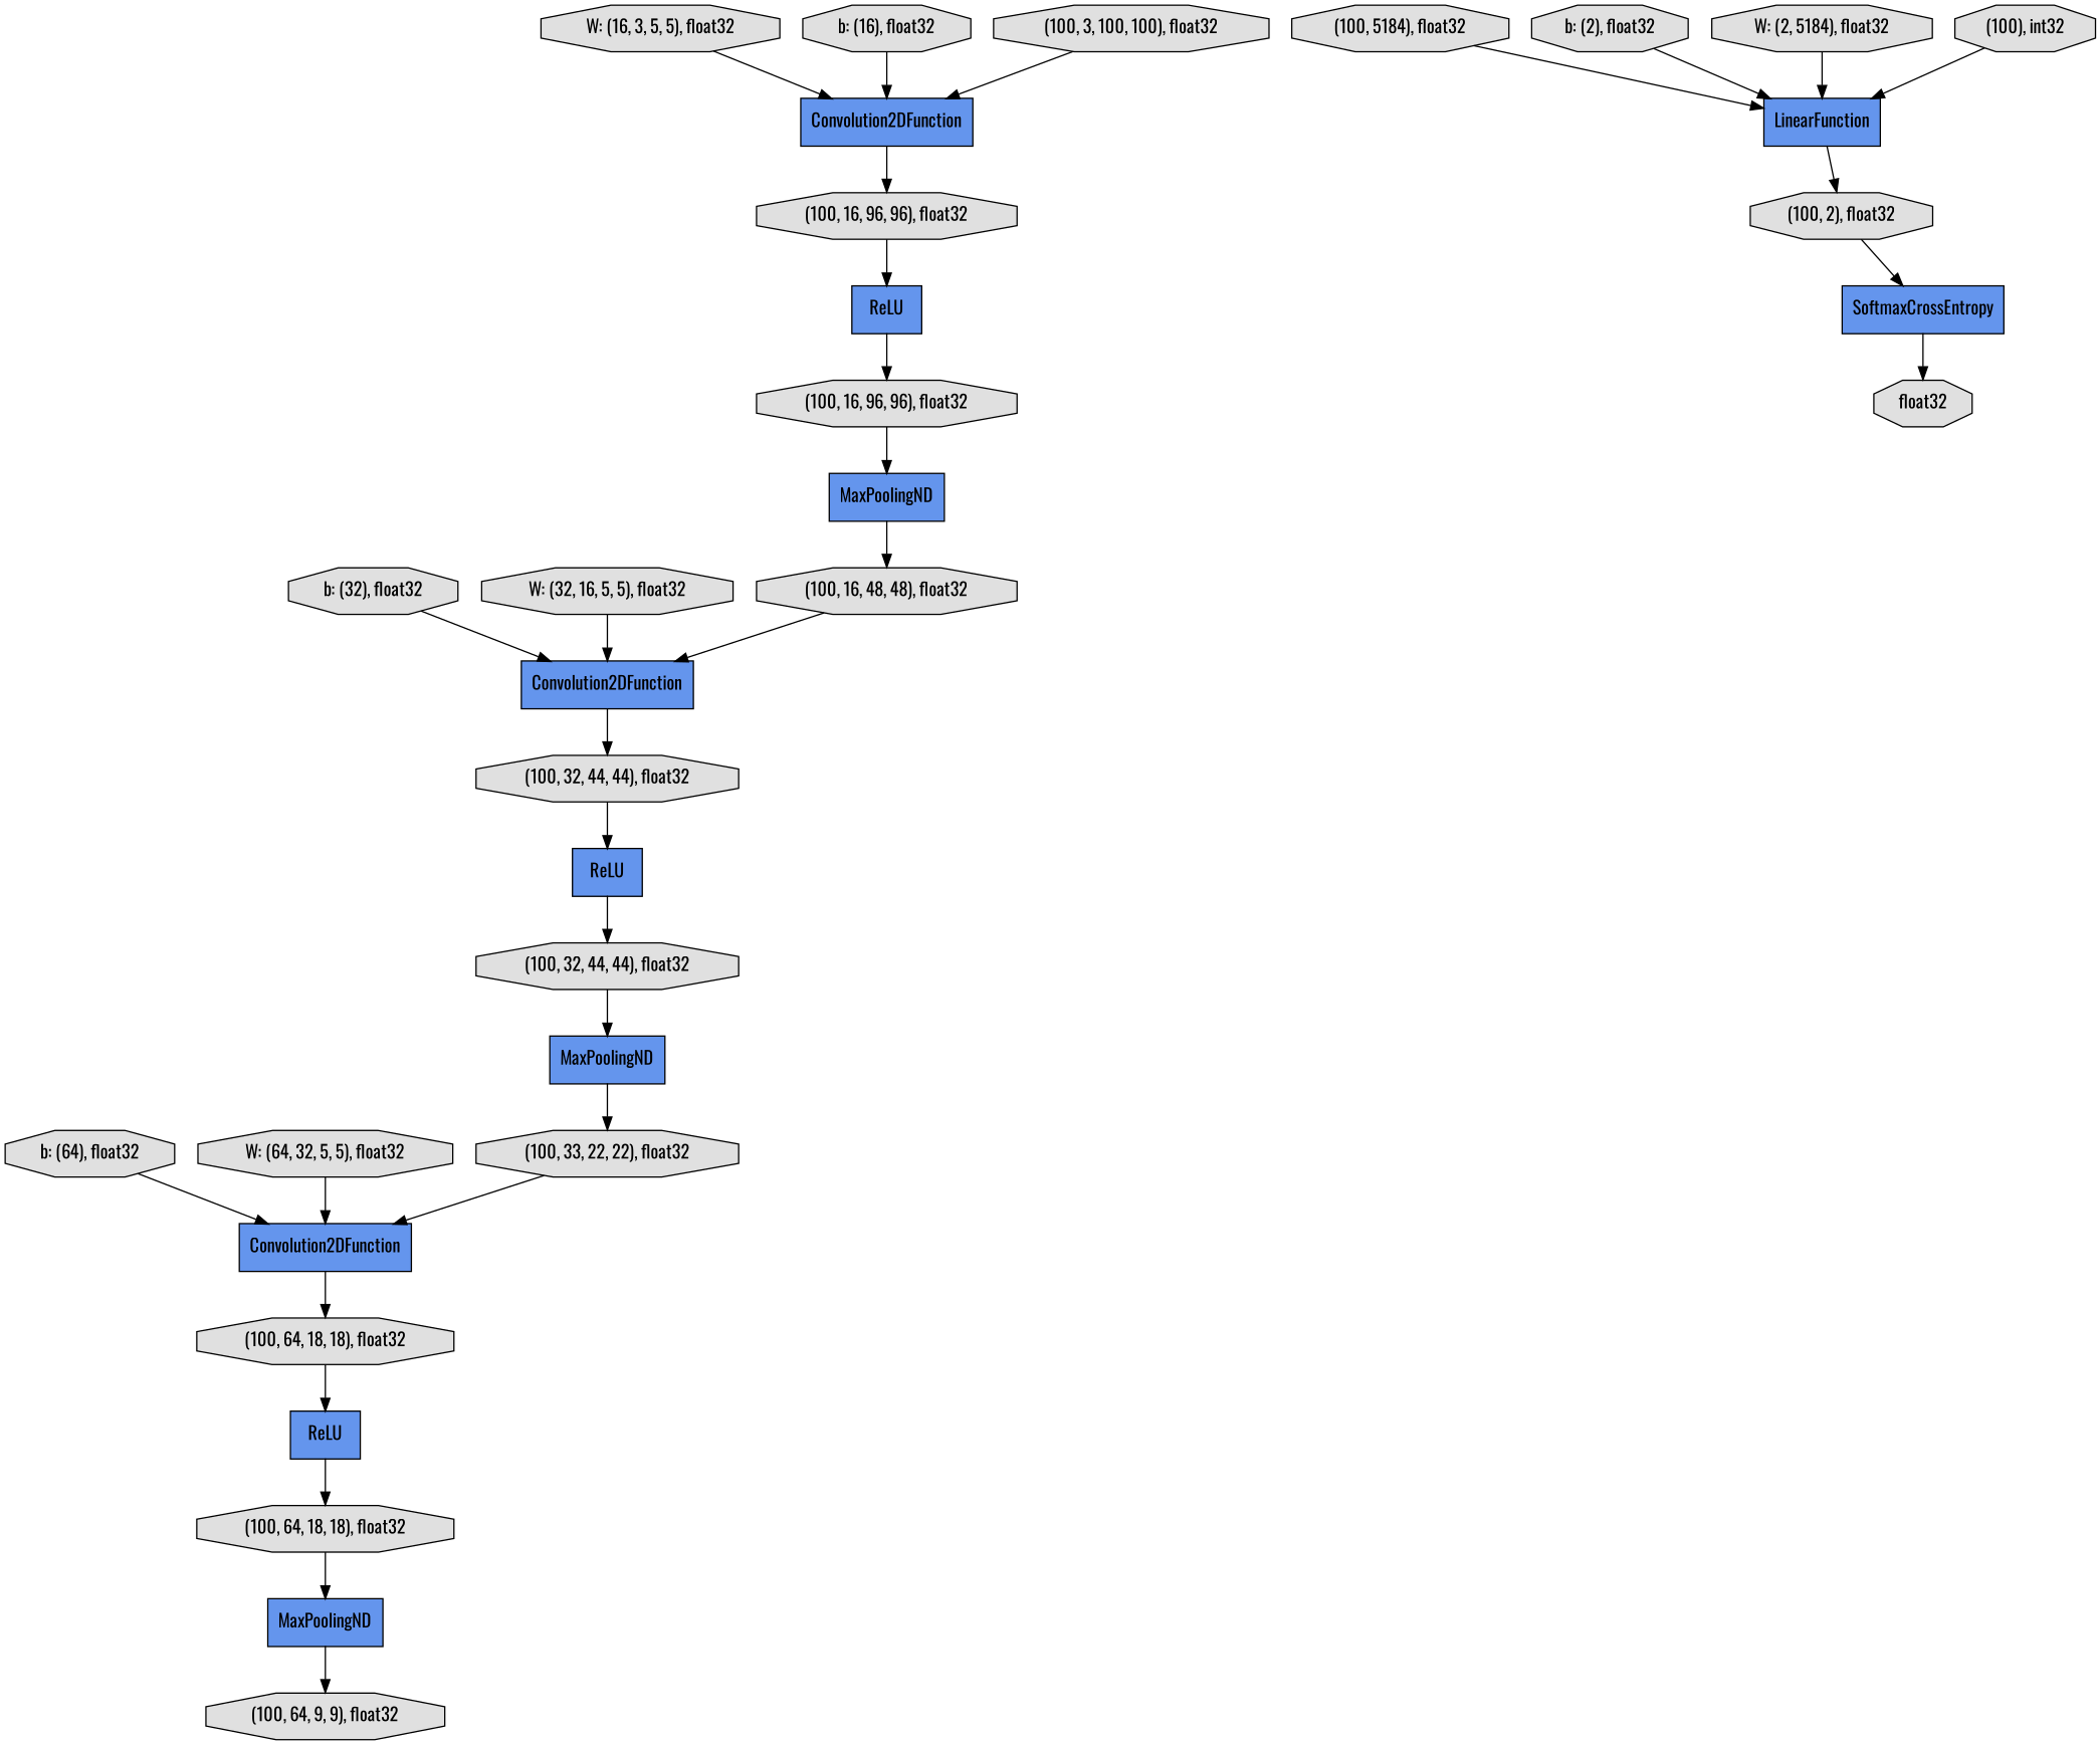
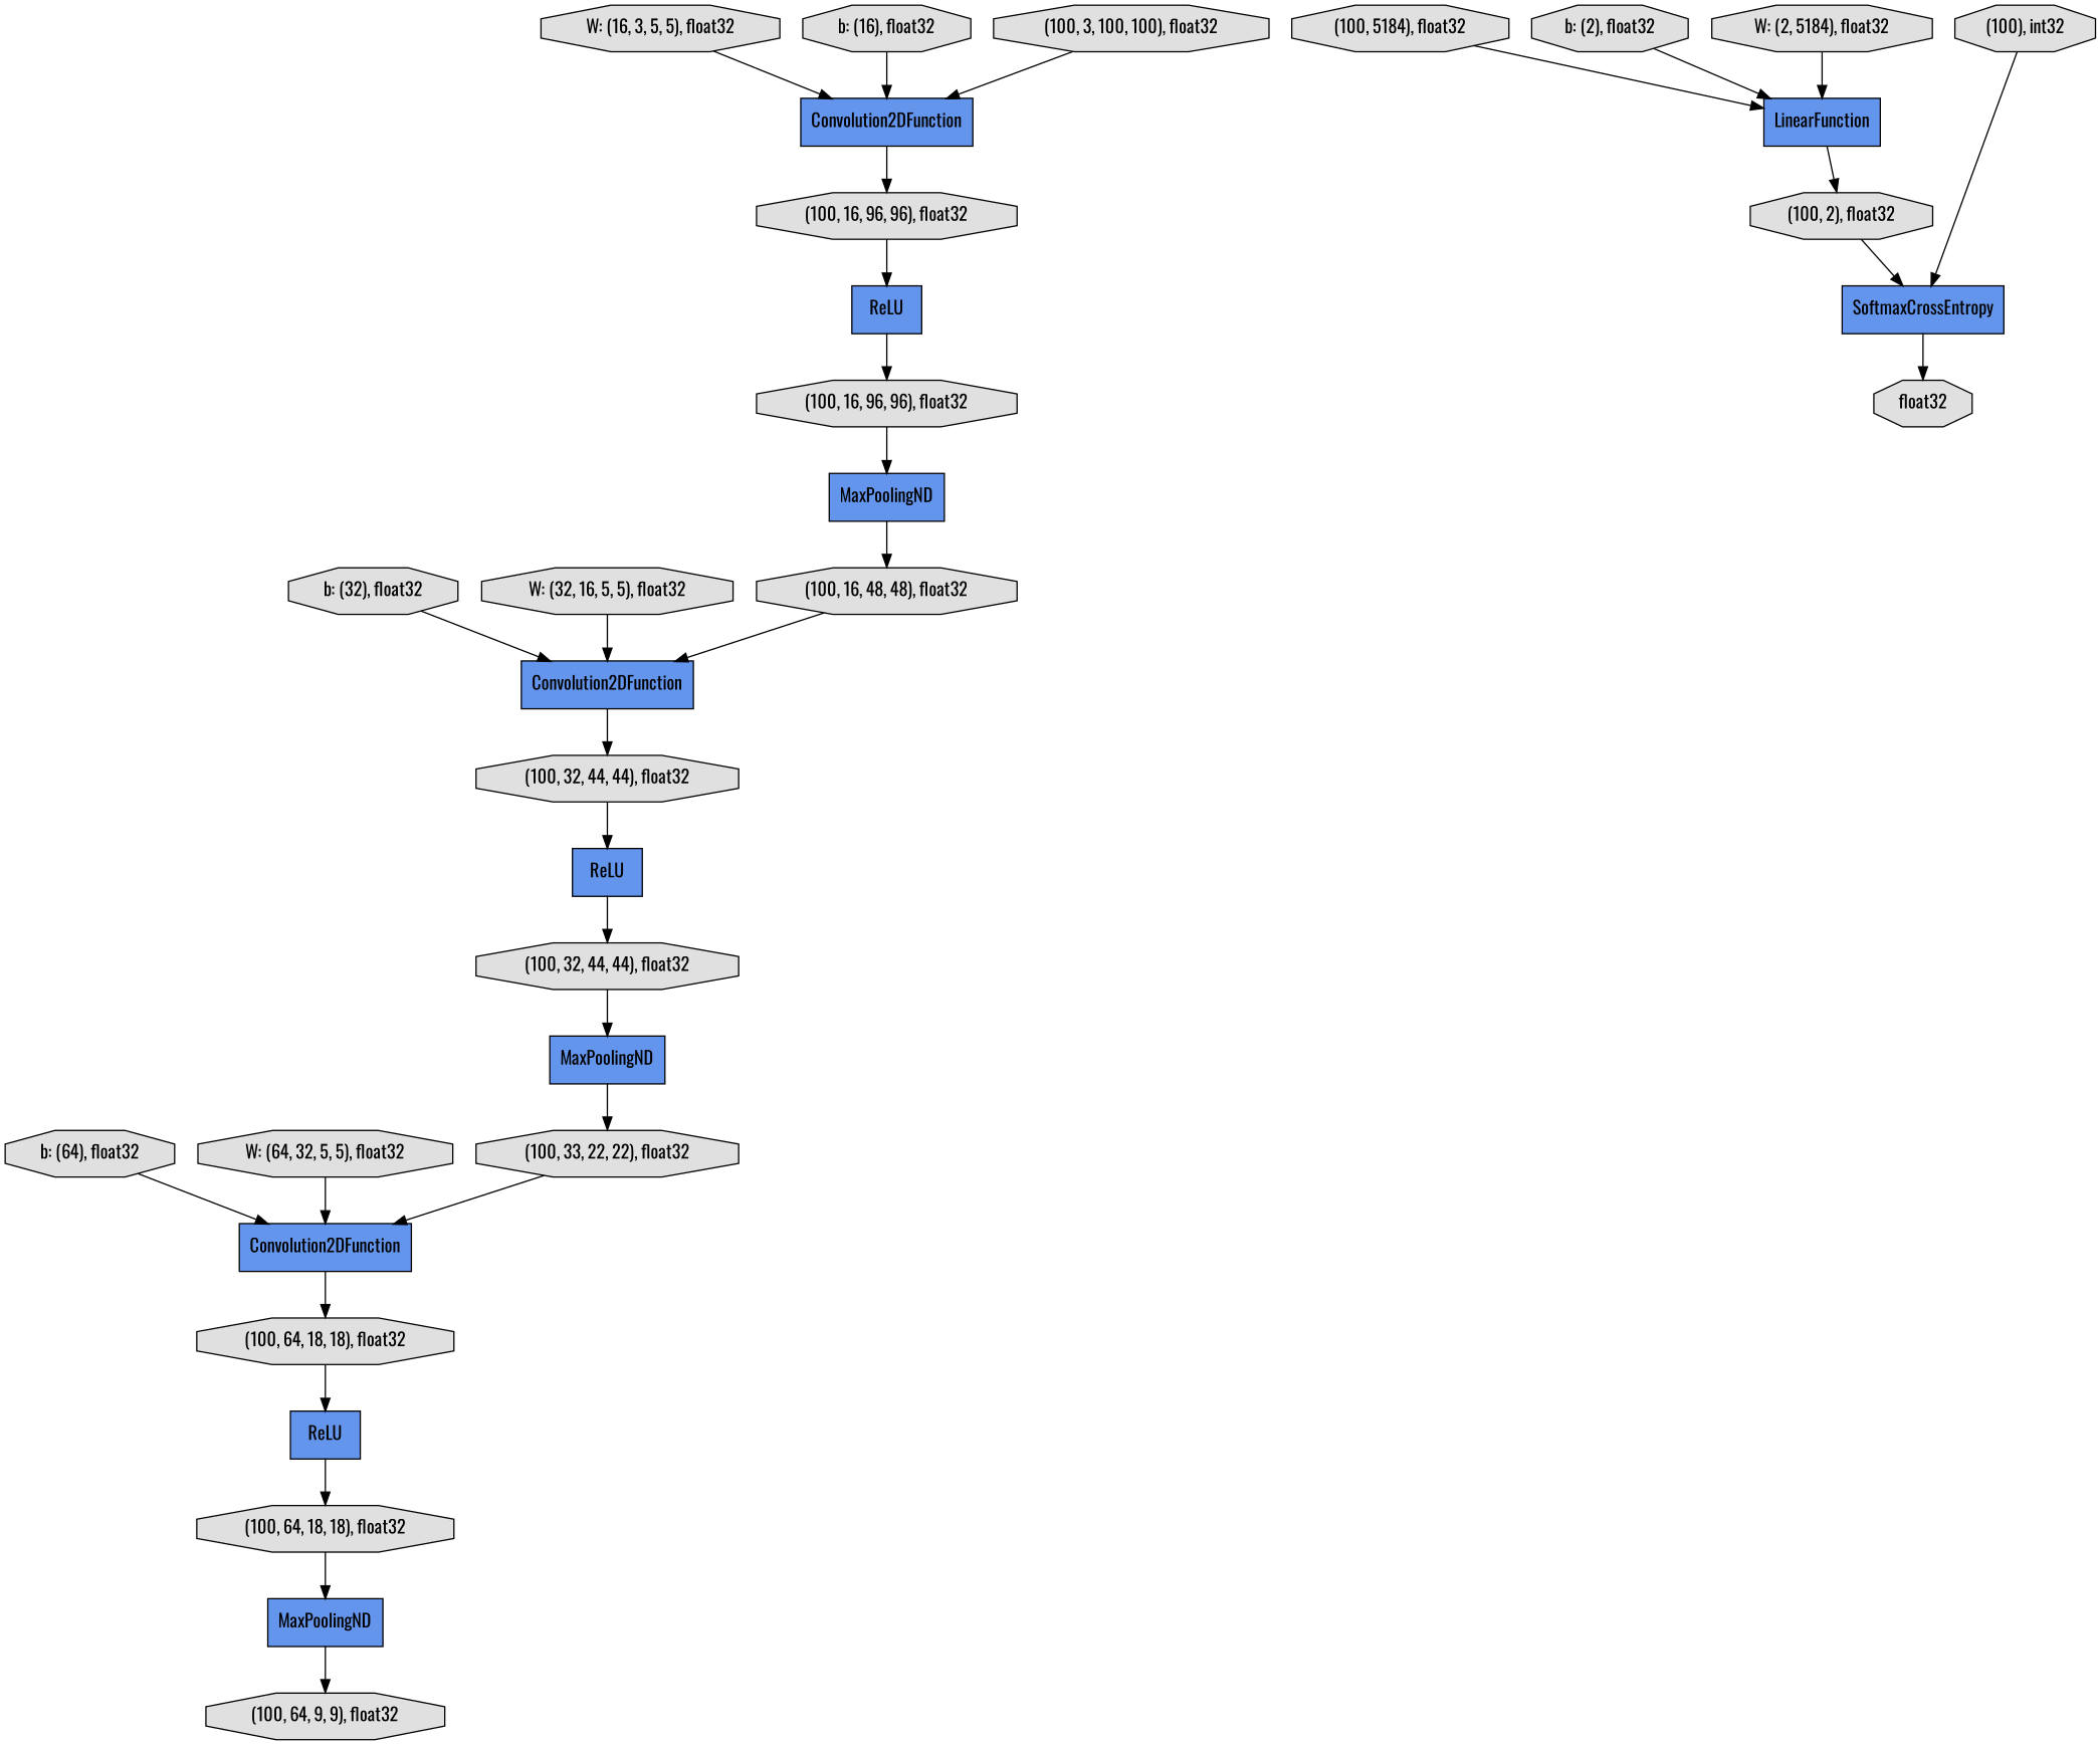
  digraph {
    fontname=Oswald
    rankdir=TB
    node [fillcolor="#E0E0E0" fontname=Oswald shape=octagon style=filled]
    edge [fontname=Oswald]
    n1 [label="(100, 16, 96, 96), float32"]
    n2 [fillcolor="#6495ED" label=MaxPoolingND shape=record]
    n3 [label="(100, 16, 48, 48), float32"]
    n4 [fillcolor="#6495ED" label=Convolution2DFunction shape=record]
    n5 [label="(100, 64, 18, 18), float32"]
    n6 [fillcolor="#6495ED" label=ReLU shape=record]
    n7 [label="(100, 5184), float32"]
    n8 [fillcolor="#6495ED" label=LinearFunction shape=record]
    n9 [label="(100, 2), float32"]
    n10 [label=float32]
    n11 [fillcolor="#6495ED" label=SoftmaxCrossEntropy shape=record]
    n12 [label="b: (2), float32"]
    n13 [fillcolor="#6495ED" label=Convolution2DFunction shape=record]
    n14 [label="(100, 32, 44, 44), float32"]
    n15 [label="W: (16, 3, 5, 5), float32"]
    n16 [fillcolor="#6495ED" label=Convolution2DFunction shape=record]
    n17 [label="(100, 16, 96, 96), float32"]
    n18 [fillcolor="#6495ED" label=ReLU shape=record]
    n19 [label="b: (16), float32"]
    n20 [fillcolor="#6495ED" label=ReLU shape=record]
    n21 [label="(100, 32, 44, 44), float32"]
    n22 [label="b: (32), float32"]
    n23 [fillcolor="#6495ED" label=MaxPoolingND shape=record]
    n24 [label="(100, 33, 22, 22), float32"]
    n25 [label="W: (32, 16, 5, 5), float32"]
    n26 [fillcolor="#6495ED" label=MaxPoolingND shape=record]
    n27 [label="(100, 64, 9, 9), float32"]
    n28 [label="b: (64), float32"]
    n29 [label="(100, 64, 18, 18), float32"]
    n30 [label="W: (2, 5184), float32"]
    n31 [label="(100), int32"]
    n32 [label="W: (64, 32, 5, 5), float32"]
    n33 [label="(100, 3, 100, 100), float32"]
    n1 -> n2
    n2 -> n3
    n3 -> n13
    n4 -> n5
    n5 -> n6
    n6 -> n29
    n7 -> n8
    n8 -> n9
    n9 -> n11
    n11 -> n10
    n12 -> n8
    n13 -> n14
    n14 -> n20
    n15 -> n16
    n16 -> n17
    n17 -> n18
    n18 -> n1
    n19 -> n16
    n20 -> n21
    n21 -> n23
    n22 -> n13
    n23 -> n24
    n24 -> n4
    n25 -> n13
    n26 -> n27
    n28 -> n4
    n29 -> n26
    n30 -> n8
-   n31 -> n8
+   n31 -> n11
    n32 -> n4
    n33 -> n16
  }
